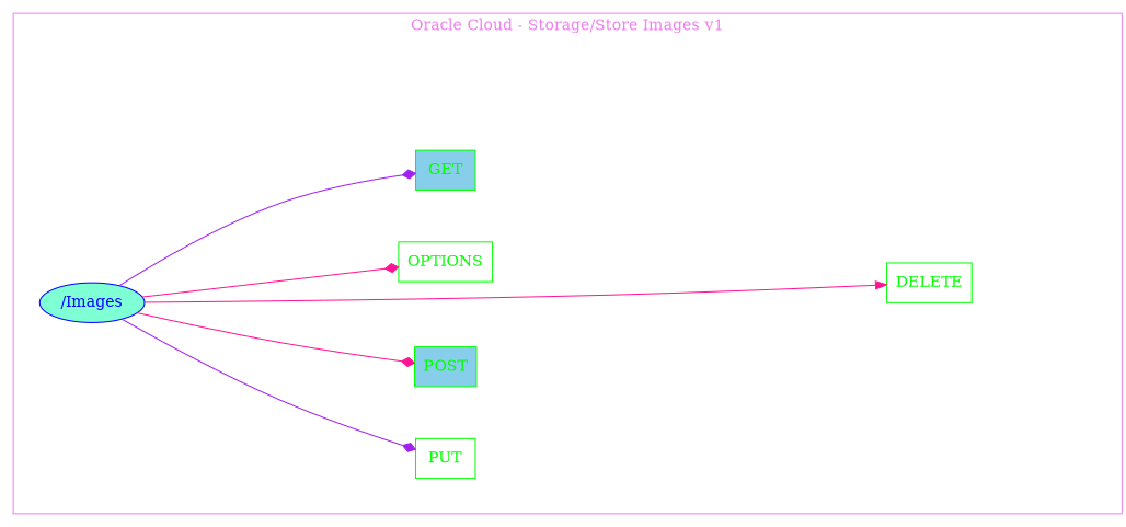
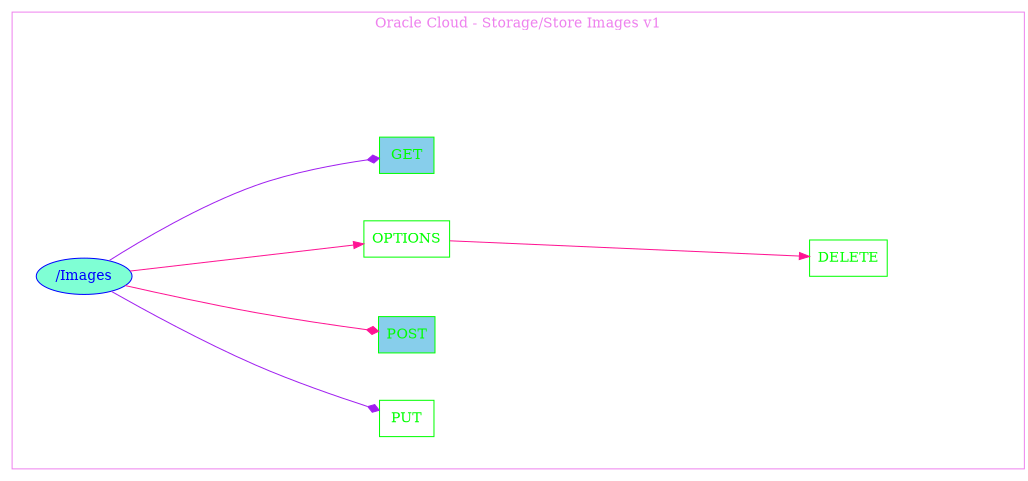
  digraph {
    rankdir=LR
    node [color=green fillcolor=white fontcolor=green shape=box style=filled]
    edge [arrowhead=diamond color=deeppink fontcolor=green]
    n1 [label=PUT]
    n2 [fillcolor=skyblue label=POST]
    n3 [label=DELETE]
    n4 [label=OPTIONS]
    n5 [fillcolor=skyblue label=GET]
    n6 [color=blue fillcolor=aquamarine fontcolor=blue label="/Images" shape=ellipse]
    subgraph cluster_1 {
      color=violet
      fontcolor=violet
      label="Oracle Cloud - Storage/Store Images v1"
      subgraph cluster_2 {
        color=white
        fontcolor=white
        label="Oracle Cloud - Storage/Store Images v1"
        subgraph cluster_3 {
          color=white
          fontcolor=white
          label="Oracle Cloud - Storage/Store Images v1"
          n6
          subgraph cluster_4 {
            color=white
            fontcolor=white
            label="Oracle Cloud - Storage/Store Images v1"
            n1
          }
          subgraph cluster_5 {
            color=white
            fontcolor=white
            label="Oracle Cloud - Storage/Store Images v1"
            n2
          }
          subgraph cluster_6 {
            color=white
            fontcolor=white
            label="Oracle Cloud - Storage/Store Images v1"
            n3
          }
          subgraph cluster_7 {
            color=white
            fontcolor=white
            label="Oracle Cloud - Storage/Store Images v1"
            n4
          }
          subgraph cluster_8 {
            color=white
            fontcolor=white
            label="Oracle Cloud - Storage/Store Images v1"
            n5
          }
        }
      }
    }
    n6 -> n1 [color=purple]
    n6 -> n2
-   n6 -> n3 [arrowhead=normal]
-   n6 -> n4
+   n4 -> n3 [arrowhead=normal]
+   n6 -> n4 [arrowhead=normal]
    n6 -> n5 [color=purple]
  }
